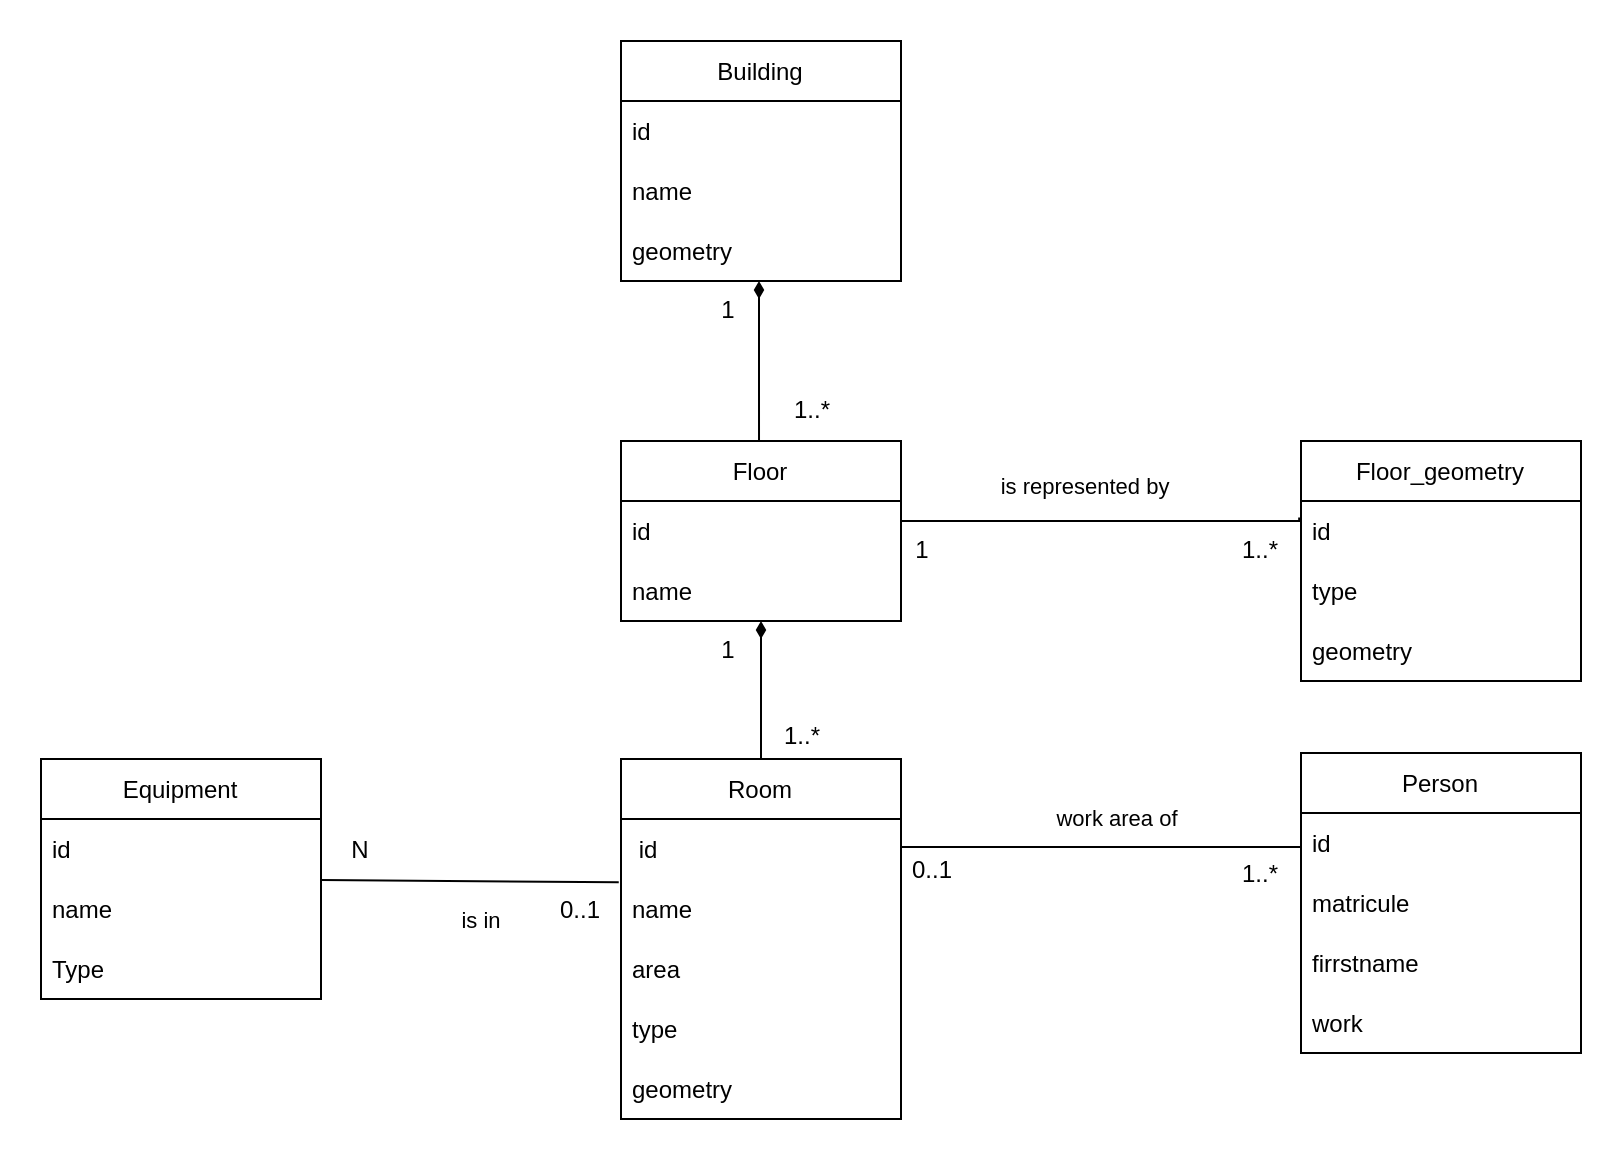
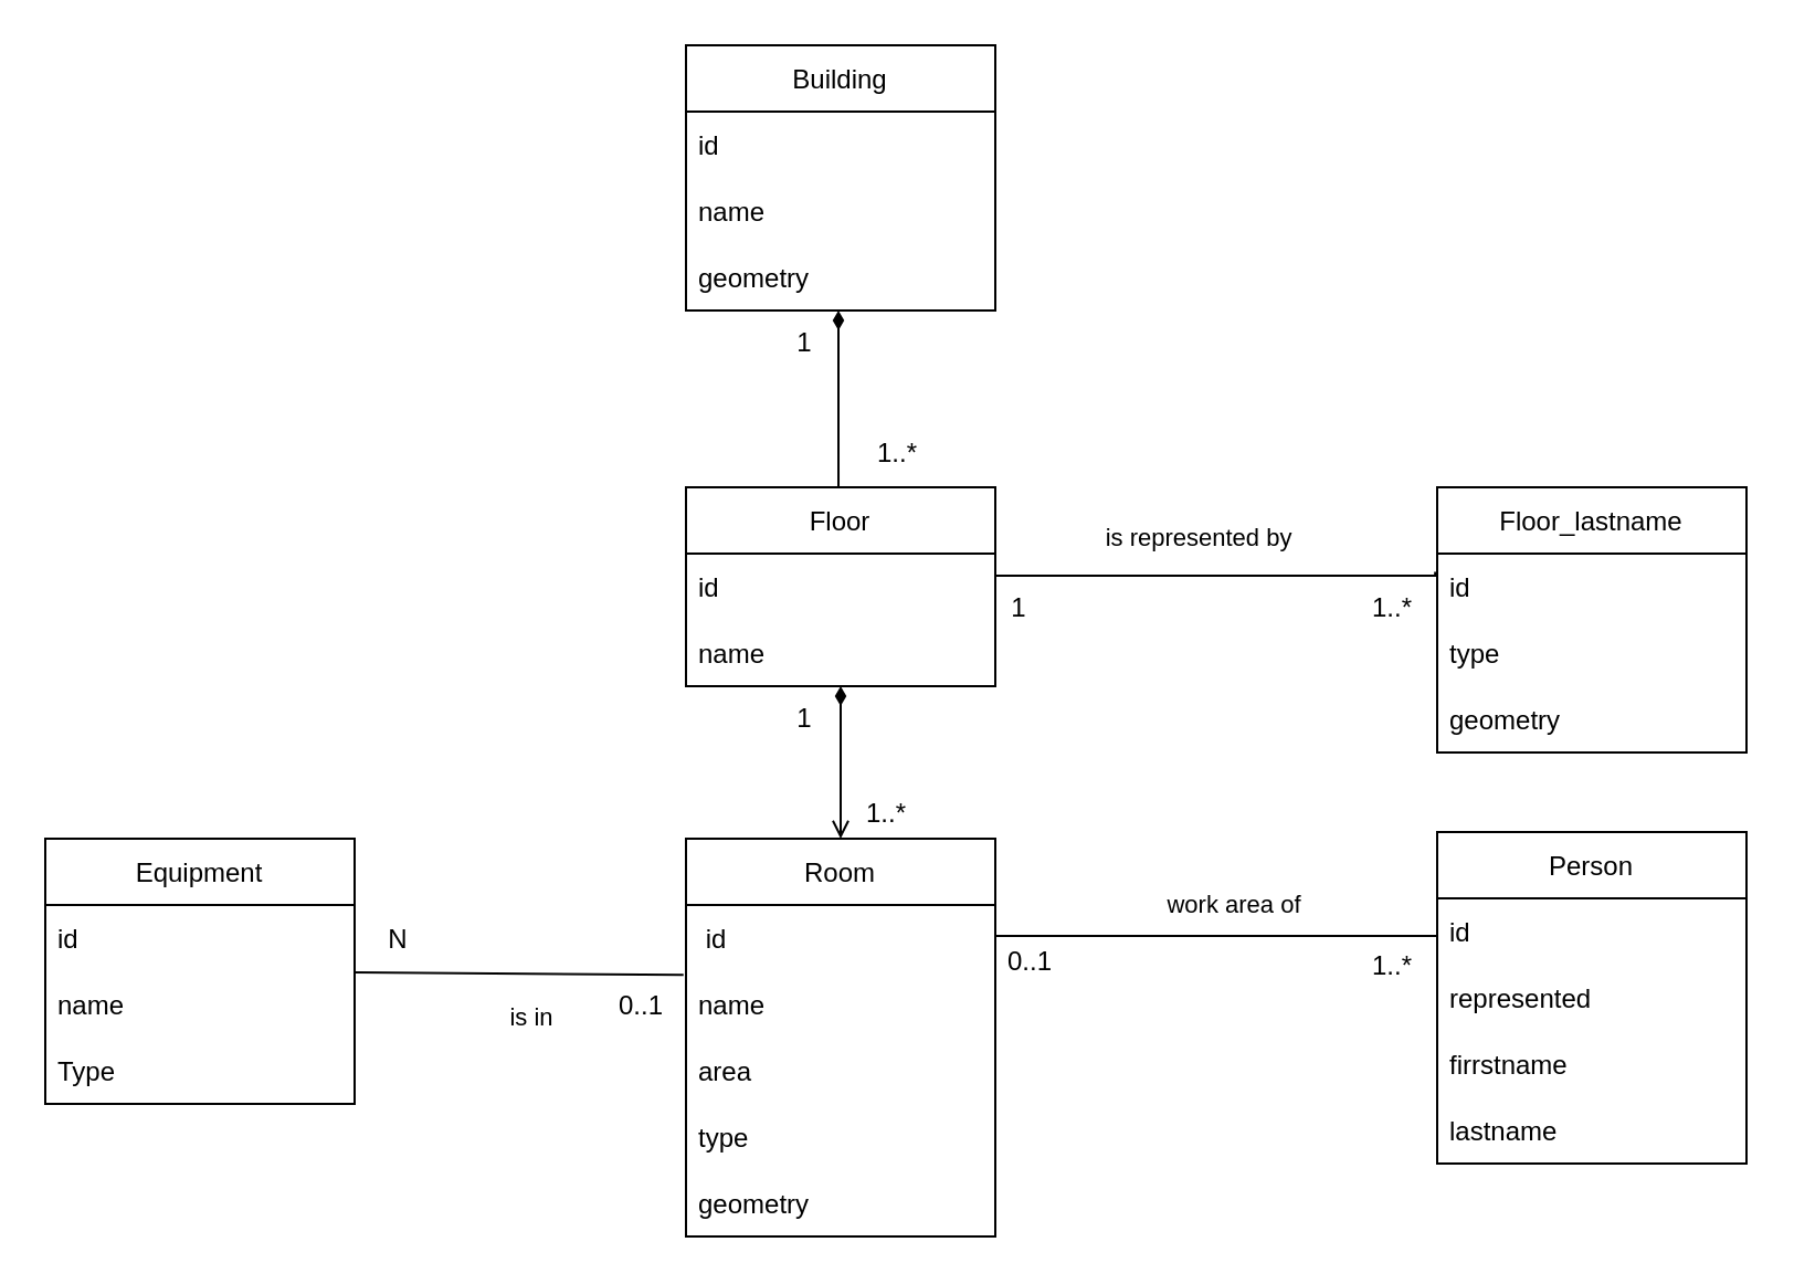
  <mxCell id="0" />
  <mxCell id="1" parent="0" />
  <mxCell id="2" style="edgeStyle=orthogonalEdgeStyle;rounded=0;orthogonalLoop=1;jettySize=auto;html=1;entryX=0.493;entryY=-0.033;entryDx=0;entryDy=0;entryPerimeter=0;endArrow=none;endFill=0;startArrow=diamondThin;startFill=1;" parent="1" source="3" target="9" edge="1"><mxGeometry relative="1" as="geometry"><Array as="points"><mxPoint x="379" y="190" /><mxPoint x="379" y="190" /></Array></mxGeometry></mxCell>
  <mxCell id="3" value="Building" style="swimlane;fontStyle=0;childLayout=stackLayout;horizontal=1;startSize=30;horizontalStack=0;resizeParent=1;resizeParentMax=0;resizeLast=0;collapsible=1;marginBottom=0;" parent="1" vertex="1"><mxGeometry x="310" y="20" width="140" height="120" as="geometry" /></mxCell>
  <mxCell id="4" value="id" style="text;strokeColor=none;fillColor=none;align=left;verticalAlign=middle;spacingLeft=4;spacingRight=4;overflow=hidden;points=[[0,0.5],[1,0.5]];portConstraint=eastwest;rotatable=0;" parent="3" vertex="1"><mxGeometry y="30" width="140" height="30" as="geometry" /></mxCell>
  <mxCell id="5" value="name" style="text;strokeColor=none;fillColor=none;align=left;verticalAlign=middle;spacingLeft=4;spacingRight=4;overflow=hidden;points=[[0,0.5],[1,0.5]];portConstraint=eastwest;rotatable=0;" parent="3" vertex="1"><mxGeometry y="60" width="140" height="30" as="geometry" /></mxCell>
  <mxCell id="6" value="geometry" style="text;strokeColor=none;fillColor=none;align=left;verticalAlign=middle;spacingLeft=4;spacingRight=4;overflow=hidden;points=[[0,0.5],[1,0.5]];portConstraint=eastwest;rotatable=0;" parent="3" vertex="1"><mxGeometry y="90" width="140" height="30" as="geometry" /></mxCell>
- <mxCell id="7" style="edgeStyle=orthogonalEdgeStyle;rounded=0;orthogonalLoop=1;jettySize=auto;html=1;endArrow=none;endFill=0;startArrow=diamondThin;startFill=1;" parent="1" source="8" target="15" edge="1"><mxGeometry relative="1" as="geometry" /></mxCell>
+ <mxCell id="7" style="edgeStyle=orthogonalEdgeStyle;rounded=0;orthogonalLoop=1;jettySize=auto;html=1;endArrow=open;endFill=0;startArrow=diamondThin;startFill=1;" parent="1" source="8" target="15" edge="1"><mxGeometry relative="1" as="geometry" /></mxCell>
  <mxCell id="8" value="Floor" style="swimlane;fontStyle=0;childLayout=stackLayout;horizontal=1;startSize=30;horizontalStack=0;resizeParent=1;resizeParentMax=0;resizeLast=0;collapsible=1;marginBottom=0;" parent="1" vertex="1"><mxGeometry x="310" y="220" width="140" height="90" as="geometry" /></mxCell>
  <mxCell id="9" value="id" style="text;strokeColor=none;fillColor=none;align=left;verticalAlign=middle;spacingLeft=4;spacingRight=4;overflow=hidden;points=[[0,0.5],[1,0.5]];portConstraint=eastwest;rotatable=0;" parent="8" vertex="1"><mxGeometry y="30" width="140" height="30" as="geometry" /></mxCell>
  <mxCell id="10" value="name" style="text;strokeColor=none;fillColor=none;align=left;verticalAlign=middle;spacingLeft=4;spacingRight=4;overflow=hidden;points=[[0,0.5],[1,0.5]];portConstraint=eastwest;rotatable=0;" parent="8" vertex="1"><mxGeometry y="60" width="140" height="30" as="geometry" /></mxCell>
- <mxCell id="11" value="Floor_geometry" style="swimlane;fontStyle=0;childLayout=stackLayout;horizontal=1;startSize=30;horizontalStack=0;resizeParent=1;resizeParentMax=0;resizeLast=0;collapsible=1;marginBottom=0;" parent="1" vertex="1"><mxGeometry x="650" y="220" width="140" height="120" as="geometry" /></mxCell>
+ <mxCell id="11" value="Floor_lastname" style="swimlane;fontStyle=0;childLayout=stackLayout;horizontal=1;startSize=30;horizontalStack=0;resizeParent=1;resizeParentMax=0;resizeLast=0;collapsible=1;marginBottom=0;" parent="1" vertex="1"><mxGeometry x="650" y="220" width="140" height="120" as="geometry" /></mxCell>
  <mxCell id="12" value="id" style="text;strokeColor=none;fillColor=none;align=left;verticalAlign=middle;spacingLeft=4;spacingRight=4;overflow=hidden;points=[[0,0.5],[1,0.5]];portConstraint=eastwest;rotatable=0;" parent="11" vertex="1"><mxGeometry y="30" width="140" height="30" as="geometry" /></mxCell>
  <mxCell id="13" value="type" style="text;strokeColor=none;fillColor=none;align=left;verticalAlign=middle;spacingLeft=4;spacingRight=4;overflow=hidden;points=[[0,0.5],[1,0.5]];portConstraint=eastwest;rotatable=0;" parent="11" vertex="1"><mxGeometry y="60" width="140" height="30" as="geometry" /></mxCell>
  <mxCell id="14" value="geometry" style="text;strokeColor=none;fillColor=none;align=left;verticalAlign=middle;spacingLeft=4;spacingRight=4;overflow=hidden;points=[[0,0.5],[1,0.5]];portConstraint=eastwest;rotatable=0;" vertex="1" parent="11"><mxGeometry y="90" width="140" height="30" as="geometry" /></mxCell>
  <mxCell id="15" value="Room" style="swimlane;fontStyle=0;childLayout=stackLayout;horizontal=1;startSize=30;horizontalStack=0;resizeParent=1;resizeParentMax=0;resizeLast=0;collapsible=1;marginBottom=0;gradientColor=#ffffff;" parent="1" vertex="1"><mxGeometry x="310" y="379" width="140" height="180" as="geometry" /></mxCell>
  <mxCell id="16" value=" id" style="text;strokeColor=none;fillColor=none;align=left;verticalAlign=middle;spacingLeft=4;spacingRight=4;overflow=hidden;points=[[0,0.5],[1,0.5]];portConstraint=eastwest;rotatable=0;" parent="15" vertex="1"><mxGeometry y="30" width="140" height="30" as="geometry" /></mxCell>
  <mxCell id="17" value="name" style="text;strokeColor=none;fillColor=none;align=left;verticalAlign=middle;spacingLeft=4;spacingRight=4;overflow=hidden;points=[[0,0.5],[1,0.5]];portConstraint=eastwest;rotatable=0;" parent="15" vertex="1"><mxGeometry y="60" width="140" height="30" as="geometry" /></mxCell>
  <mxCell id="18" value="area" style="text;strokeColor=none;fillColor=none;align=left;verticalAlign=middle;spacingLeft=4;spacingRight=4;overflow=hidden;points=[[0,0.5],[1,0.5]];portConstraint=eastwest;rotatable=0;" parent="15" vertex="1"><mxGeometry y="90" width="140" height="30" as="geometry" /></mxCell>
  <mxCell id="19" value="type" style="text;strokeColor=none;fillColor=none;align=left;verticalAlign=middle;spacingLeft=4;spacingRight=4;overflow=hidden;points=[[0,0.5],[1,0.5]];portConstraint=eastwest;rotatable=0;" parent="15" vertex="1"><mxGeometry y="120" width="140" height="30" as="geometry" /></mxCell>
  <mxCell id="20" value="geometry" style="text;strokeColor=none;fillColor=none;align=left;verticalAlign=middle;spacingLeft=4;spacingRight=4;overflow=hidden;points=[[0,0.5],[1,0.5]];portConstraint=eastwest;rotatable=0;" parent="15" vertex="1"><mxGeometry y="150" width="140" height="30" as="geometry" /></mxCell>
  <mxCell id="21" value="is represented by" style="edgeStyle=orthogonalEdgeStyle;rounded=0;orthogonalLoop=1;jettySize=auto;html=1;endArrow=none;endFill=0;entryX=0.818;entryY=-0.06;entryDx=0;entryDy=0;entryPerimeter=0;" parent="1" target="22" edge="1"><mxGeometry x="-0.043" y="17" relative="1" as="geometry"><mxPoint x="450" y="267" as="sourcePoint" /><mxPoint x="680" y="267" as="targetPoint" /><Array as="points"><mxPoint x="450" y="260" /><mxPoint x="649" y="260" /></Array><mxPoint as="offset" /></mxGeometry></mxCell>
  <mxCell id="22" value="1..*" style="text;html=1;strokeColor=none;fillColor=none;align=center;verticalAlign=middle;whiteSpace=wrap;rounded=0;" parent="1" vertex="1"><mxGeometry x="600" y="260" width="60" height="30" as="geometry" /></mxCell>
  <mxCell id="23" value="1" style="text;html=1;strokeColor=none;fillColor=none;align=center;verticalAlign=middle;whiteSpace=wrap;rounded=0;" parent="1" vertex="1"><mxGeometry x="431" y="260" width="60" height="30" as="geometry" /></mxCell>
  <mxCell id="24" value="1..*" style="text;html=1;strokeColor=none;fillColor=none;align=center;verticalAlign=middle;whiteSpace=wrap;rounded=0;" parent="1" vertex="1"><mxGeometry x="371" y="353" width="60" height="30" as="geometry" /></mxCell>
  <mxCell id="25" value="0..1" style="text;html=1;strokeColor=none;fillColor=none;align=center;verticalAlign=middle;whiteSpace=wrap;rounded=0;" parent="1" vertex="1"><mxGeometry x="436" y="420" width="60" height="30" as="geometry" /></mxCell>
  <mxCell id="26" value="is in" style="rounded=0;orthogonalLoop=1;jettySize=auto;html=1;startArrow=none;startFill=0;endArrow=none;endFill=0;entryX=-0.008;entryY=0.056;entryDx=0;entryDy=0;entryPerimeter=0;" parent="1" edge="1"><mxGeometry x="0.077" y="-20" relative="1" as="geometry"><mxPoint x="160" y="439.537" as="sourcePoint" /><mxPoint x="308.88" y="440.68" as="targetPoint" /><mxPoint as="offset" /></mxGeometry></mxCell>
  <mxCell id="27" value="Equipment" style="swimlane;fontStyle=0;childLayout=stackLayout;horizontal=1;startSize=30;horizontalStack=0;resizeParent=1;resizeParentMax=0;resizeLast=0;collapsible=1;marginBottom=0;" parent="1" vertex="1"><mxGeometry x="20" y="379" width="140" height="120" as="geometry" /></mxCell>
  <mxCell id="28" value="id" style="text;strokeColor=none;fillColor=none;align=left;verticalAlign=middle;spacingLeft=4;spacingRight=4;overflow=hidden;points=[[0,0.5],[1,0.5]];portConstraint=eastwest;rotatable=0;" parent="27" vertex="1"><mxGeometry y="30" width="140" height="30" as="geometry" /></mxCell>
  <mxCell id="29" value="name" style="text;strokeColor=none;fillColor=none;align=left;verticalAlign=middle;spacingLeft=4;spacingRight=4;overflow=hidden;points=[[0,0.5],[1,0.5]];portConstraint=eastwest;rotatable=0;" parent="27" vertex="1"><mxGeometry y="60" width="140" height="30" as="geometry" /></mxCell>
  <mxCell id="30" value="Type    " style="text;strokeColor=none;fillColor=none;align=left;verticalAlign=middle;spacingLeft=4;spacingRight=4;overflow=hidden;points=[[0,0.5],[1,0.5]];portConstraint=eastwest;rotatable=0;" parent="27" vertex="1"><mxGeometry y="90" width="140" height="30" as="geometry" /></mxCell>
  <mxCell id="31" value="Person" style="swimlane;fontStyle=0;childLayout=stackLayout;horizontal=1;startSize=30;horizontalStack=0;resizeParent=1;resizeParentMax=0;resizeLast=0;collapsible=1;marginBottom=0;" parent="1" vertex="1"><mxGeometry x="650" y="376" width="140" height="150" as="geometry" /></mxCell>
  <mxCell id="32" value="id" style="text;strokeColor=none;fillColor=none;align=left;verticalAlign=middle;spacingLeft=4;spacingRight=4;overflow=hidden;points=[[0,0.5],[1,0.5]];portConstraint=eastwest;rotatable=0;" parent="31" vertex="1"><mxGeometry y="30" width="140" height="30" as="geometry" /></mxCell>
- <mxCell id="33" value="matricule" style="text;strokeColor=none;fillColor=none;align=left;verticalAlign=middle;spacingLeft=4;spacingRight=4;overflow=hidden;points=[[0,0.5],[1,0.5]];portConstraint=eastwest;rotatable=0;" parent="31" vertex="1"><mxGeometry y="60" width="140" height="30" as="geometry" /></mxCell>
+ <mxCell id="33" value="represented" style="text;strokeColor=none;fillColor=none;align=left;verticalAlign=middle;spacingLeft=4;spacingRight=4;overflow=hidden;points=[[0,0.5],[1,0.5]];portConstraint=eastwest;rotatable=0;" parent="31" vertex="1"><mxGeometry y="60" width="140" height="30" as="geometry" /></mxCell>
  <mxCell id="34" value="firrstname" style="text;strokeColor=none;fillColor=none;align=left;verticalAlign=middle;spacingLeft=4;spacingRight=4;overflow=hidden;points=[[0,0.5],[1,0.5]];portConstraint=eastwest;rotatable=0;" parent="31" vertex="1"><mxGeometry y="90" width="140" height="30" as="geometry" /></mxCell>
- <mxCell id="35" value="work" style="text;strokeColor=none;fillColor=none;align=left;verticalAlign=middle;spacingLeft=4;spacingRight=4;overflow=hidden;points=[[0,0.5],[1,0.5]];portConstraint=eastwest;rotatable=0;" parent="31" vertex="1"><mxGeometry y="120" width="140" height="30" as="geometry" /></mxCell>
+ <mxCell id="35" value="lastname" style="text;strokeColor=none;fillColor=none;align=left;verticalAlign=middle;spacingLeft=4;spacingRight=4;overflow=hidden;points=[[0,0.5],[1,0.5]];portConstraint=eastwest;rotatable=0;" parent="31" vertex="1"><mxGeometry y="120" width="140" height="30" as="geometry" /></mxCell>
  <mxCell id="36" style="edgeStyle=orthogonalEdgeStyle;rounded=0;orthogonalLoop=1;jettySize=auto;html=1;entryX=0;entryY=0.5;entryDx=0;entryDy=0;endArrow=none;endFill=0;" parent="1" edge="1"><mxGeometry relative="1" as="geometry"><mxPoint x="450" y="420" as="sourcePoint" /><mxPoint x="650" y="423" as="targetPoint" /><Array as="points"><mxPoint x="450" y="423" /></Array></mxGeometry></mxCell>
  <mxCell id="37" value="work area of" style="edgeLabel;html=1;align=center;verticalAlign=middle;resizable=0;points=[];" parent="36" vertex="1" connectable="0"><mxGeometry x="0.2" y="4" relative="1" as="geometry"><mxPoint x="-12" y="-11" as="offset" /></mxGeometry></mxCell>
  <mxCell id="38" value="1..*" style="text;html=1;strokeColor=none;fillColor=none;align=center;verticalAlign=middle;whiteSpace=wrap;rounded=0;" parent="1" vertex="1"><mxGeometry x="600" y="422" width="60" height="30" as="geometry" /></mxCell>
  <mxCell id="39" value="0..1" style="text;html=1;strokeColor=none;fillColor=none;align=center;verticalAlign=middle;whiteSpace=wrap;rounded=0;" parent="1" vertex="1"><mxGeometry x="260" y="440" width="60" height="30" as="geometry" /></mxCell>
  <mxCell id="40" value="N" style="text;html=1;strokeColor=none;fillColor=none;align=center;verticalAlign=middle;whiteSpace=wrap;rounded=0;" parent="1" vertex="1"><mxGeometry x="150" y="410" width="60" height="30" as="geometry" /></mxCell>
  <mxCell id="41" value="1..*" style="text;html=1;strokeColor=none;fillColor=none;align=center;verticalAlign=middle;whiteSpace=wrap;rounded=0;" parent="1" vertex="1"><mxGeometry x="376" y="190" width="60" height="30" as="geometry" /></mxCell>
  <mxCell id="42" value="1" style="text;html=1;strokeColor=none;fillColor=none;align=center;verticalAlign=middle;whiteSpace=wrap;rounded=0;" parent="1" vertex="1"><mxGeometry x="334" y="140" width="60" height="30" as="geometry" /></mxCell>
  <mxCell id="43" value="1" style="text;html=1;strokeColor=none;fillColor=none;align=center;verticalAlign=middle;whiteSpace=wrap;rounded=0;" parent="1" vertex="1"><mxGeometry x="334" y="310" width="60" height="30" as="geometry" /></mxCell>
